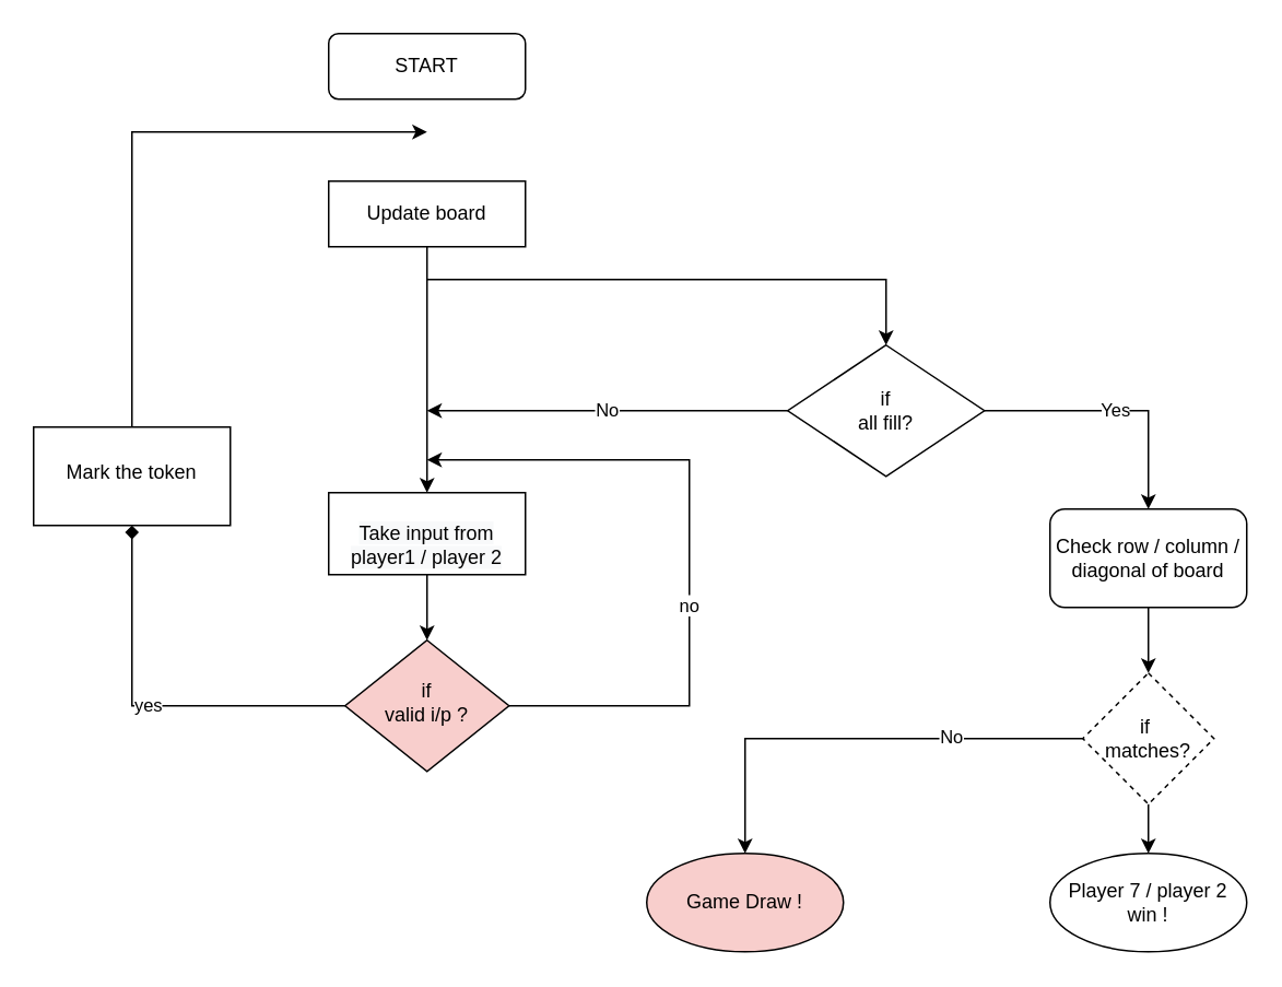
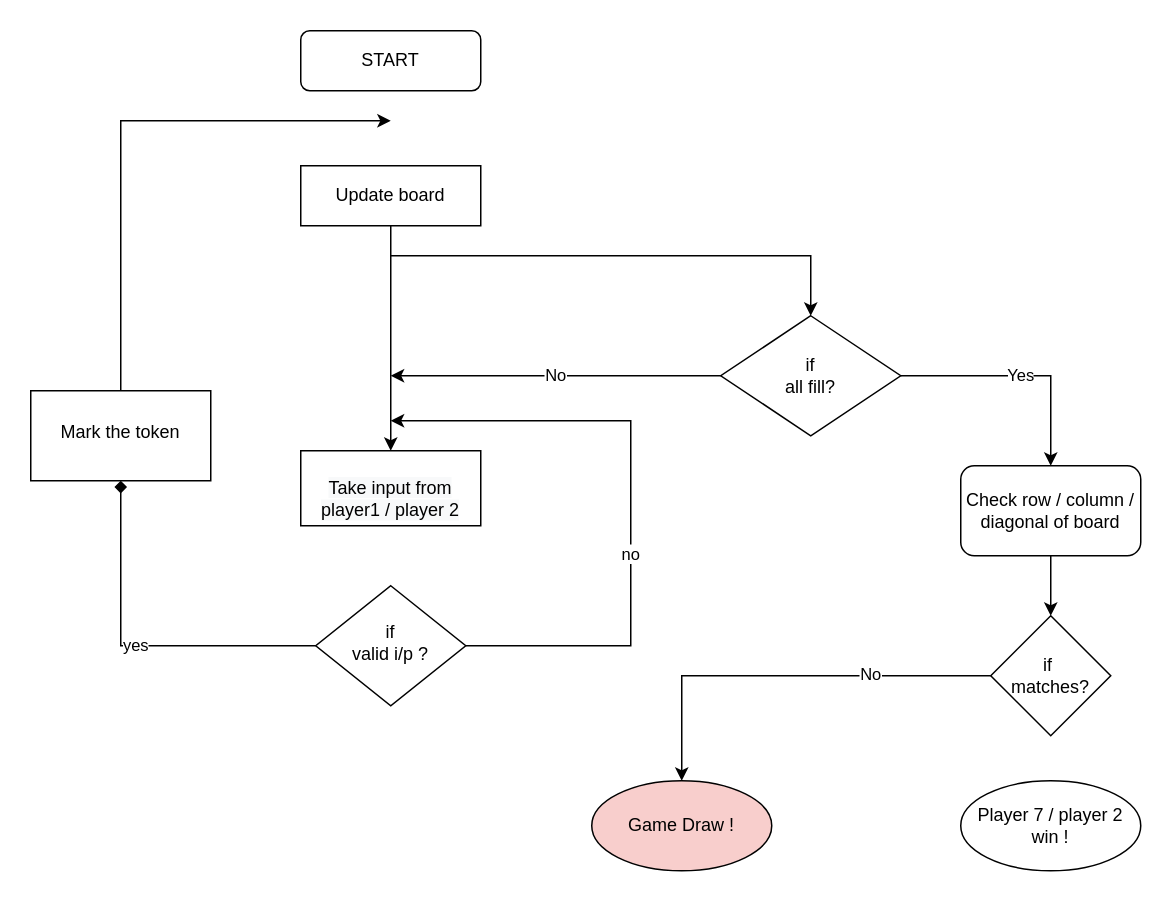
  <mxCell id="0" />
  <mxCell id="1" parent="0" />
  <mxCell id="2" value="START" style="rounded=1;whiteSpace=wrap;html=1;fontSize=12;glass=0;strokeWidth=1;shadow=0;" parent="1" vertex="1"><mxGeometry x="200" y="20" width="120" height="40" as="geometry" /></mxCell>
- <mxCell id="3" value="" style="edgeStyle=orthogonalEdgeStyle;rounded=0;orthogonalLoop=1;jettySize=auto;html=1;" edge="1" parent="1" source="4" target="9"><mxGeometry relative="1" as="geometry" /></mxCell>
  <mxCell id="4" value="&lt;br&gt;&lt;span style=&quot;color: rgb(0 , 0 , 0) ; font-family: &amp;#34;helvetica&amp;#34; ; font-size: 12px ; font-style: normal ; font-weight: 400 ; letter-spacing: normal ; text-align: center ; text-indent: 0px ; text-transform: none ; word-spacing: 0px ; background-color: rgb(248 , 249 , 250) ; display: inline ; float: none&quot;&gt;Take input from player1 / player 2&lt;/span&gt;" style="rounded=0;whiteSpace=wrap;html=1;" vertex="1" parent="1"><mxGeometry x="200" y="300" width="120" height="50" as="geometry" /></mxCell>
  <mxCell id="5" style="edgeStyle=orthogonalEdgeStyle;rounded=0;orthogonalLoop=1;jettySize=auto;html=1;exitX=0.5;exitY=1;exitDx=0;exitDy=0;" edge="1" parent="1" source="4" target="4"><mxGeometry relative="1" as="geometry" /></mxCell>
  <mxCell id="6" value="yes" style="edgeStyle=orthogonalEdgeStyle;rounded=0;orthogonalLoop=1;jettySize=auto;html=1;endArrow=diamond;" edge="1" parent="1" source="9" target="11"><mxGeometry relative="1" as="geometry" /></mxCell>
  <mxCell id="7" style="edgeStyle=orthogonalEdgeStyle;rounded=0;orthogonalLoop=1;jettySize=auto;html=1;exitX=1;exitY=0.5;exitDx=0;exitDy=0;" edge="1" parent="1" source="9"><mxGeometry relative="1" as="geometry"><mxPoint x="260" y="280" as="targetPoint" /><Array as="points"><mxPoint x="420" y="430" /><mxPoint x="420" y="280" /></Array></mxGeometry></mxCell>
  <mxCell id="8" value="no" style="edgeLabel;html=1;align=center;verticalAlign=middle;resizable=0;points=[];" vertex="1" connectable="0" parent="7"><mxGeometry x="-0.183" y="1" relative="1" as="geometry"><mxPoint as="offset" /></mxGeometry></mxCell>
- <mxCell id="9" value="if &lt;br&gt;valid i/p ?" style="rhombus;whiteSpace=wrap;html=1;shadow=0;fontFamily=Helvetica;fontSize=12;align=center;strokeWidth=1;spacing=6;spacingTop=-4;fillColor=#f8cecc;" vertex="1" parent="1"><mxGeometry x="210" y="390" width="100" height="80" as="geometry" /></mxCell>
+ <mxCell id="9" value="if &lt;br&gt;valid i/p ?" style="rhombus;whiteSpace=wrap;html=1;shadow=0;fontFamily=Helvetica;fontSize=12;align=center;strokeWidth=1;spacing=6;spacingTop=-4;" vertex="1" parent="1"><mxGeometry x="210" y="390" width="100" height="80" as="geometry" /></mxCell>
  <mxCell id="10" style="edgeStyle=orthogonalEdgeStyle;rounded=0;orthogonalLoop=1;jettySize=auto;html=1;exitX=0.5;exitY=0;exitDx=0;exitDy=0;" edge="1" parent="1" source="11"><mxGeometry relative="1" as="geometry"><mxPoint x="260" y="80" as="targetPoint" /><Array as="points"><mxPoint x="80" y="80" /></Array></mxGeometry></mxCell>
  <mxCell id="11" value="Mark the token" style="whiteSpace=wrap;html=1;shadow=0;strokeWidth=1;spacing=6;spacingTop=-4;" vertex="1" parent="1"><mxGeometry x="20" y="260" width="120" height="60" as="geometry" /></mxCell>
  <mxCell id="12" value="" style="edgeStyle=orthogonalEdgeStyle;rounded=0;orthogonalLoop=1;jettySize=auto;html=1;entryX=0.5;entryY=0;entryDx=0;entryDy=0;" edge="1" parent="1" source="13" target="4"><mxGeometry relative="1" as="geometry"><mxPoint x="260" y="210" as="targetPoint" /></mxGeometry></mxCell>
  <mxCell id="13" value="Update board" style="whiteSpace=wrap;html=1;fontSize=12;glass=0;strokeWidth=1;shadow=0;rounded=0;" parent="1" vertex="1"><mxGeometry x="200" y="110" width="120" height="40" as="geometry" /></mxCell>
  <mxCell id="14" value="Yes" style="edgeStyle=orthogonalEdgeStyle;rounded=0;orthogonalLoop=1;jettySize=auto;html=1;exitX=1;exitY=0.5;exitDx=0;exitDy=0;" edge="1" parent="1" source="16" target="19"><mxGeometry relative="1" as="geometry" /></mxCell>
  <mxCell id="15" value="No" style="edgeStyle=orthogonalEdgeStyle;rounded=0;orthogonalLoop=1;jettySize=auto;html=1;" edge="1" parent="1" source="16"><mxGeometry relative="1" as="geometry"><mxPoint x="260" y="250" as="targetPoint" /><Array as="points"><mxPoint x="260" y="250" /></Array></mxGeometry></mxCell>
  <mxCell id="16" value="if&lt;br&gt;all fill?" style="rhombus;whiteSpace=wrap;html=1;" vertex="1" parent="1"><mxGeometry x="480" y="210" width="120" height="80" as="geometry" /></mxCell>
  <mxCell id="17" value="Player 7 / player 2&lt;br&gt;win !" style="ellipse;whiteSpace=wrap;html=1;" vertex="1" parent="1"><mxGeometry x="640" y="520" width="120" height="60" as="geometry" /></mxCell>
  <mxCell id="18" value="" style="edgeStyle=orthogonalEdgeStyle;rounded=0;orthogonalLoop=1;jettySize=auto;html=1;" edge="1" parent="1" source="19" target="23"><mxGeometry relative="1" as="geometry" /></mxCell>
  <mxCell id="19" value="Check row / column / diagonal of board" style="rounded=1;whiteSpace=wrap;html=1;" vertex="1" parent="1"><mxGeometry x="640" y="310" width="120" height="60" as="geometry" /></mxCell>
- <mxCell id="20" value="" style="edgeStyle=orthogonalEdgeStyle;rounded=0;orthogonalLoop=1;jettySize=auto;html=1;" edge="1" parent="1" source="23" target="17"><mxGeometry relative="1" as="geometry" /></mxCell>
  <mxCell id="21" value="" style="edgeStyle=orthogonalEdgeStyle;rounded=0;orthogonalLoop=1;jettySize=auto;html=1;" edge="1" parent="1" source="23" target="24"><mxGeometry relative="1" as="geometry" /></mxCell>
  <mxCell id="22" value="No" style="edgeLabel;html=1;align=center;verticalAlign=middle;resizable=0;points=[];" vertex="1" connectable="0" parent="21"><mxGeometry x="-0.413" y="-2" relative="1" as="geometry"><mxPoint as="offset" /></mxGeometry></mxCell>
- <mxCell id="23" value="if&amp;nbsp;&lt;br&gt;matches?" style="rhombus;whiteSpace=wrap;html=1;dashed=1;" vertex="1" parent="1"><mxGeometry x="660" y="410" width="80" height="80" as="geometry" /></mxCell>
+ <mxCell id="23" value="if&amp;nbsp;&lt;br&gt;matches?" style="rhombus;whiteSpace=wrap;html=1;" vertex="1" parent="1"><mxGeometry x="660" y="410" width="80" height="80" as="geometry" /></mxCell>
  <mxCell id="24" value="Game Draw !" style="ellipse;whiteSpace=wrap;html=1;fillColor=#f8cecc;" vertex="1" parent="1"><mxGeometry x="394" y="520" width="120" height="60" as="geometry" /></mxCell>
  <mxCell id="25" value="" style="endArrow=classic;html=1;rounded=0;entryX=0.5;entryY=0;entryDx=0;entryDy=0;" edge="1" parent="1" target="16"><mxGeometry width="50" height="50" relative="1" as="geometry"><mxPoint x="260" y="170" as="sourcePoint" /><mxPoint x="660" y="230" as="targetPoint" /><Array as="points"><mxPoint x="540" y="170" /></Array></mxGeometry></mxCell>
